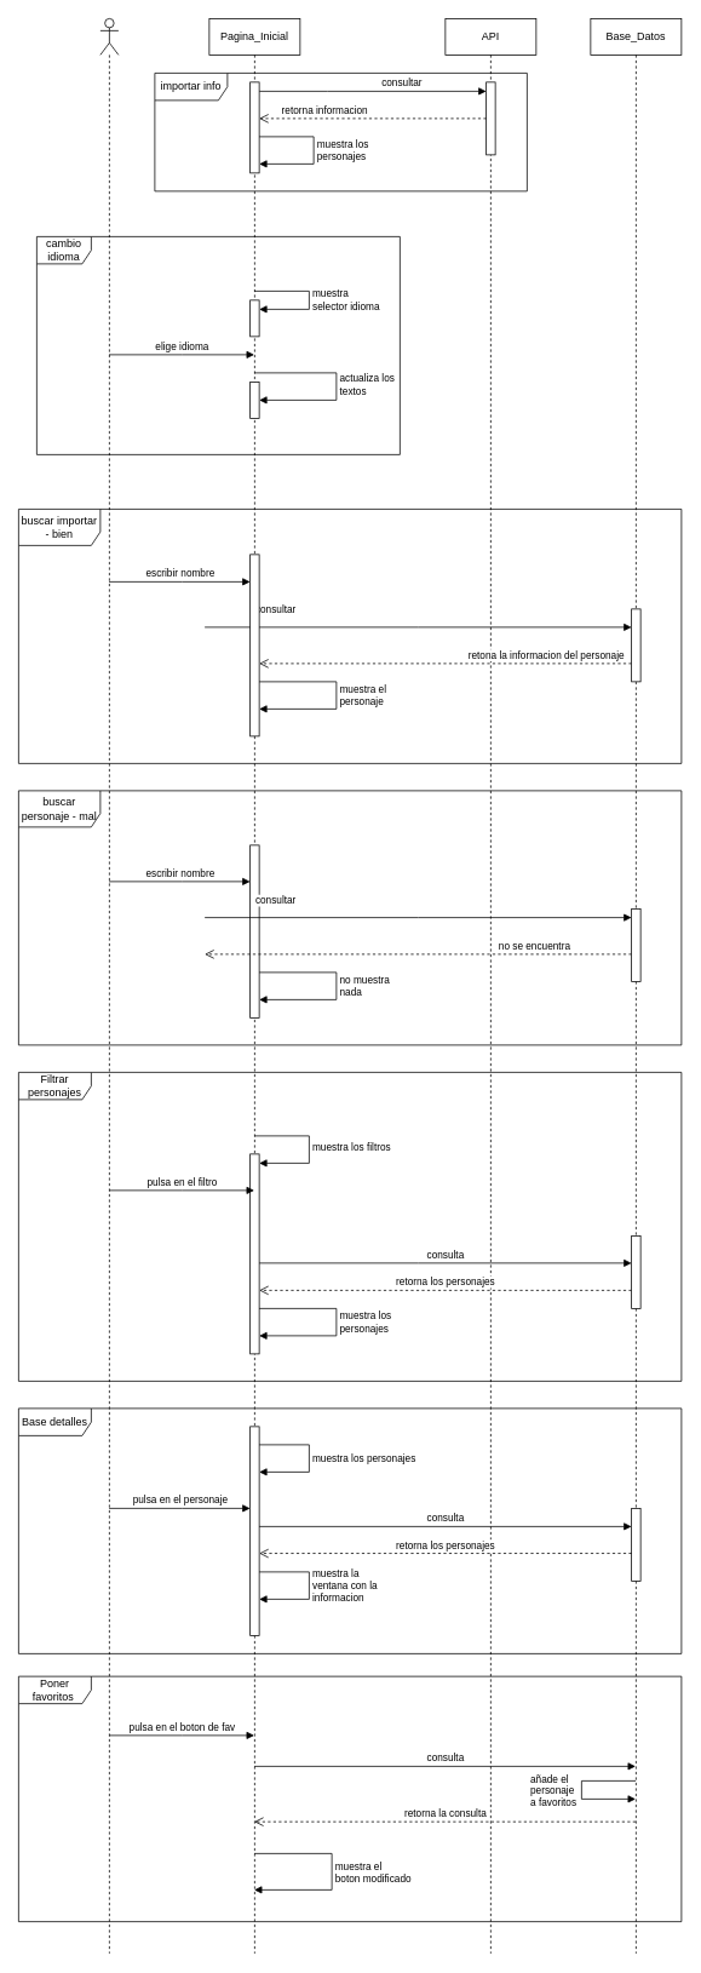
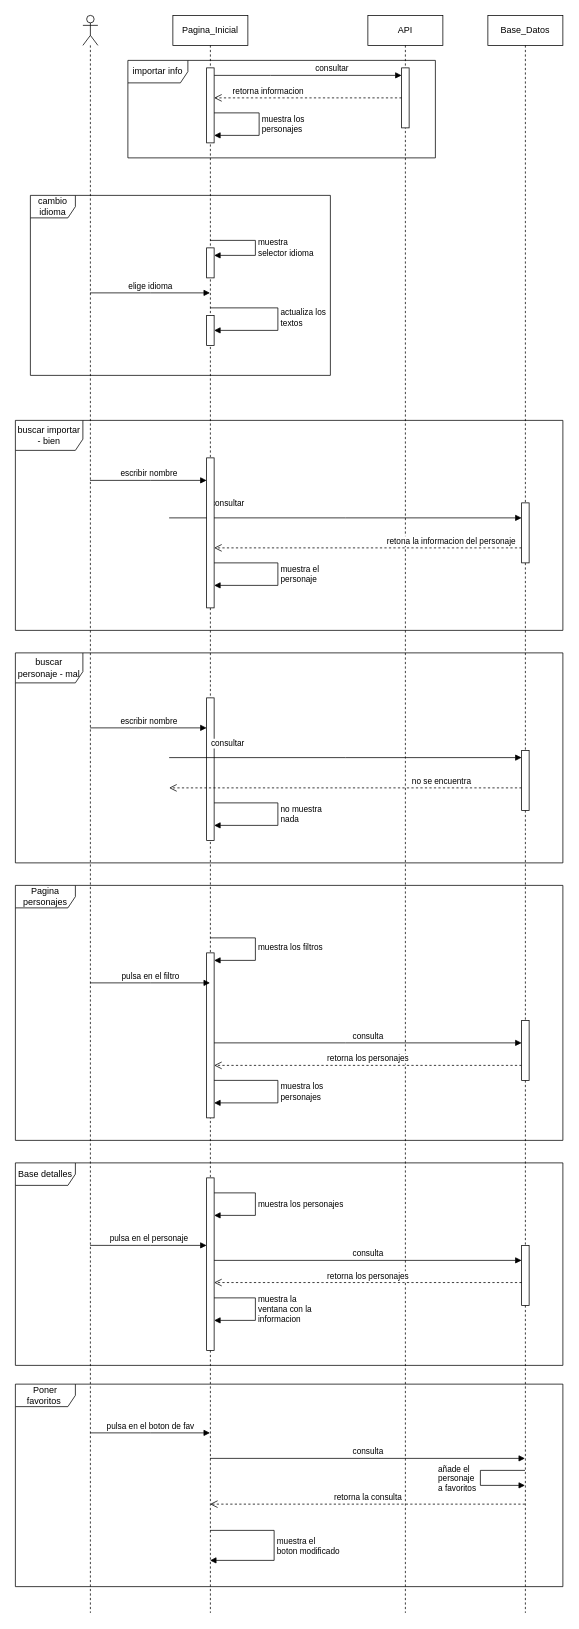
  <mxCell id="0" />
  <mxCell id="1" parent="0" />
  <mxCell id="2" value="Pagina_Inicial" style="shape=umlLifeline;perimeter=lifelinePerimeter;whiteSpace=wrap;html=1;container=0;dropTarget=0;collapsible=0;recursiveResize=0;outlineConnect=0;portConstraint=eastwest;newEdgeStyle={&quot;edgeStyle&quot;:&quot;elbowEdgeStyle&quot;,&quot;elbow&quot;:&quot;vertical&quot;,&quot;curved&quot;:0,&quot;rounded&quot;:0};" parent="1" vertex="1"><mxGeometry x="230" y="20" width="100" height="2130" as="geometry" /></mxCell>
  <mxCell id="3" value="" style="html=1;points=[[0,0,0,0,5],[0,1,0,0,-5],[1,0,0,0,5],[1,1,0,0,-5]];perimeter=orthogonalPerimeter;outlineConnect=0;targetShapes=umlLifeline;portConstraint=eastwest;newEdgeStyle={&quot;curved&quot;:0,&quot;rounded&quot;:0};" parent="2" vertex="1"><mxGeometry x="45" y="1250" width="10" height="220" as="geometry" /></mxCell>
  <mxCell id="4" value="muestra los filtros" style="html=1;align=left;spacingLeft=2;endArrow=block;rounded=0;edgeStyle=orthogonalEdgeStyle;curved=0;rounded=0;" parent="2" source="2" target="3" edge="1"><mxGeometry relative="1" as="geometry"><mxPoint x="60" y="1250" as="sourcePoint" /><Array as="points"><mxPoint x="110" y="1230" /><mxPoint x="110" y="1260" /><mxPoint x="50" y="1260" /></Array></mxGeometry></mxCell>
  <mxCell id="5" value="" style="html=1;points=[[0,0,0,0,5],[0,1,0,0,-5],[1,0,0,0,5],[1,1,0,0,-5]];perimeter=orthogonalPerimeter;outlineConnect=0;targetShapes=umlLifeline;portConstraint=eastwest;newEdgeStyle={&quot;curved&quot;:0,&quot;rounded&quot;:0};" parent="2" vertex="1"><mxGeometry x="45" y="1550" width="10" height="230" as="geometry" /></mxCell>
  <mxCell id="6" value="muestra los personajes" style="html=1;align=left;spacingLeft=2;endArrow=block;rounded=0;edgeStyle=orthogonalEdgeStyle;curved=0;rounded=0;" parent="2" source="5" target="5" edge="1"><mxGeometry relative="1" as="geometry"><mxPoint x="50" y="1570" as="sourcePoint" /><Array as="points"><mxPoint x="110" y="1570" /><mxPoint x="110" y="1600" /></Array></mxGeometry></mxCell>
  <mxCell id="7" value="pulsa en el personaje" style="html=1;verticalAlign=bottom;endArrow=block;curved=0;rounded=0;" parent="2" target="5" edge="1"><mxGeometry width="80" relative="1" as="geometry"><mxPoint x="-110.37" y="1640" as="sourcePoint" /><mxPoint x="45" y="1650" as="targetPoint" /><Array as="points"><mxPoint x="-30" y="1640" /></Array></mxGeometry></mxCell>
  <mxCell id="8" value="consulta" style="html=1;verticalAlign=bottom;endArrow=block;curved=0;rounded=0;" parent="2" target="13" edge="1"><mxGeometry width="80" relative="1" as="geometry"><mxPoint x="55" y="1660" as="sourcePoint" /><mxPoint x="530" y="1660" as="targetPoint" /><Array as="points" /></mxGeometry></mxCell>
  <mxCell id="9" value="muestra la&amp;nbsp;&lt;div&gt;ventana con la&amp;nbsp;&lt;/div&gt;&lt;div&gt;informacion&lt;/div&gt;" style="html=1;align=left;spacingLeft=2;endArrow=block;rounded=0;edgeStyle=orthogonalEdgeStyle;curved=0;rounded=0;" parent="2" edge="1"><mxGeometry relative="1" as="geometry"><mxPoint x="55" y="1710.003" as="sourcePoint" /><Array as="points"><mxPoint x="110" y="1709.96" /><mxPoint x="110" y="1739.96" /></Array><mxPoint x="55" y="1740.003" as="targetPoint" /></mxGeometry></mxCell>
  <mxCell id="10" value="muestra los&amp;nbsp;&lt;div&gt;personajes&lt;/div&gt;" style="html=1;align=left;spacingLeft=2;endArrow=block;rounded=0;edgeStyle=orthogonalEdgeStyle;curved=0;rounded=0;" parent="2" source="3" target="3" edge="1"><mxGeometry relative="1" as="geometry"><mxPoint x="100" y="1440.004" as="sourcePoint" /><Array as="points"><mxPoint x="140" y="1420" /><mxPoint x="140" y="1450" /></Array><mxPoint x="50" y="1440" as="targetPoint" /></mxGeometry></mxCell>
  <mxCell id="11" value="API" style="shape=umlLifeline;perimeter=lifelinePerimeter;whiteSpace=wrap;html=1;container=0;dropTarget=0;collapsible=0;recursiveResize=0;outlineConnect=0;portConstraint=eastwest;newEdgeStyle={&quot;edgeStyle&quot;:&quot;elbowEdgeStyle&quot;,&quot;elbow&quot;:&quot;vertical&quot;,&quot;curved&quot;:0,&quot;rounded&quot;:0};" parent="1" vertex="1"><mxGeometry x="490" y="20" width="100" height="2130" as="geometry" /></mxCell>
  <mxCell id="12" value="Base_Datos" style="shape=umlLifeline;perimeter=lifelinePerimeter;whiteSpace=wrap;html=1;container=0;dropTarget=0;collapsible=0;recursiveResize=0;outlineConnect=0;portConstraint=eastwest;newEdgeStyle={&quot;edgeStyle&quot;:&quot;elbowEdgeStyle&quot;,&quot;elbow&quot;:&quot;vertical&quot;,&quot;curved&quot;:0,&quot;rounded&quot;:0};" parent="1" vertex="1"><mxGeometry x="650" y="20" width="100" height="2130" as="geometry" /></mxCell>
  <mxCell id="13" value="" style="html=1;points=[[0,0,0,0,5],[0,1,0,0,-5],[1,0,0,0,5],[1,1,0,0,-5]];perimeter=orthogonalPerimeter;outlineConnect=0;targetShapes=umlLifeline;portConstraint=eastwest;newEdgeStyle={&quot;curved&quot;:0,&quot;rounded&quot;:0};" parent="12" vertex="1"><mxGeometry x="45" y="1640" width="10" height="80" as="geometry" /></mxCell>
  <mxCell id="14" value="consultar" style="html=1;verticalAlign=bottom;endArrow=block;curved=0;rounded=0;" parent="1" source="44" edge="1"><mxGeometry x="0.253" width="80" relative="1" as="geometry"><mxPoint x="219.667" y="100" as="sourcePoint" /><mxPoint x="535" y="100" as="targetPoint" /><Array as="points"><mxPoint x="360" y="100" /></Array><mxPoint as="offset" /></mxGeometry></mxCell>
  <mxCell id="15" value="" style="html=1;points=[[0,0,0,0,5],[0,1,0,0,-5],[1,0,0,0,5],[1,1,0,0,-5]];perimeter=orthogonalPerimeter;outlineConnect=0;targetShapes=umlLifeline;portConstraint=eastwest;newEdgeStyle={&quot;curved&quot;:0,&quot;rounded&quot;:0};" parent="1" vertex="1"><mxGeometry x="535" y="90" width="10" height="80" as="geometry" /></mxCell>
  <mxCell id="16" value="retorna informacion" style="html=1;verticalAlign=bottom;endArrow=open;dashed=1;endSize=8;curved=0;rounded=0;" parent="1" source="15" target="44" edge="1"><mxGeometry x="0.427" relative="1" as="geometry"><mxPoint x="600" y="200" as="sourcePoint" /><mxPoint x="520" y="200" as="targetPoint" /><Array as="points"><mxPoint x="400" y="130" /></Array><mxPoint as="offset" /></mxGeometry></mxCell>
  <mxCell id="17" value="importar info" style="shape=umlFrame;whiteSpace=wrap;html=1;pointerEvents=0;width=80;height=30;" parent="1" vertex="1"><mxGeometry x="170" y="80" width="410" height="130" as="geometry" /></mxCell>
  <mxCell id="18" value="cambio idioma" style="shape=umlFrame;whiteSpace=wrap;html=1;pointerEvents=0;" parent="1" vertex="1"><mxGeometry x="40" y="260" width="400" height="240" as="geometry" /></mxCell>
  <mxCell id="19" value="" style="html=1;points=[[0,0,0,0,5],[0,1,0,0,-5],[1,0,0,0,5],[1,1,0,0,-5]];perimeter=orthogonalPerimeter;outlineConnect=0;targetShapes=umlLifeline;portConstraint=eastwest;newEdgeStyle={&quot;curved&quot;:0,&quot;rounded&quot;:0};" parent="1" vertex="1"><mxGeometry x="275" y="330" width="10" height="40" as="geometry" /></mxCell>
  <mxCell id="20" value="muestra&amp;nbsp;&lt;div&gt;selector idioma&lt;/div&gt;" style="html=1;align=left;spacingLeft=2;endArrow=block;rounded=0;edgeStyle=orthogonalEdgeStyle;curved=0;rounded=0;" parent="1" source="2" target="19" edge="1"><mxGeometry x="0.038" relative="1" as="geometry"><mxPoint x="300" y="340" as="sourcePoint" /><Array as="points"><mxPoint x="340" y="320" /><mxPoint x="340" y="340" /></Array><mxPoint x="280" y="350" as="targetPoint" /><mxPoint as="offset" /></mxGeometry></mxCell>
  <mxCell id="21" value="buscar importar - bien" style="shape=umlFrame;whiteSpace=wrap;html=1;pointerEvents=0;width=90;height=40;" parent="1" vertex="1"><mxGeometry x="20" y="560" width="730" height="280" as="geometry" /></mxCell>
  <mxCell id="22" value="consultar" style="html=1;verticalAlign=bottom;endArrow=block;curved=0;rounded=0;" parent="1" target="43" edge="1"><mxGeometry x="-0.666" y="10" width="80" relative="1" as="geometry"><mxPoint x="225" y="690" as="sourcePoint" /><mxPoint x="695" y="690" as="targetPoint" /><Array as="points"><mxPoint x="460" y="690" /></Array><mxPoint as="offset" /></mxGeometry></mxCell>
  <mxCell id="23" value="retona la informacion del personaje" style="html=1;verticalAlign=bottom;endArrow=open;dashed=1;endSize=8;curved=0;rounded=0;" parent="1" source="43" target="32" edge="1"><mxGeometry x="-0.543" relative="1" as="geometry"><mxPoint x="480" y="700" as="sourcePoint" /><mxPoint x="400" y="700" as="targetPoint" /><Array as="points"><mxPoint x="450" y="730" /></Array><mxPoint as="offset" /></mxGeometry></mxCell>
  <mxCell id="24" value="" style="html=1;points=[[0,0,0,0,5],[0,1,0,0,-5],[1,0,0,0,5],[1,1,0,0,-5]];perimeter=orthogonalPerimeter;outlineConnect=0;targetShapes=umlLifeline;portConstraint=eastwest;newEdgeStyle={&quot;curved&quot;:0,&quot;rounded&quot;:0};" parent="1" vertex="1"><mxGeometry x="275" y="930" width="10" height="190" as="geometry" /></mxCell>
  <mxCell id="25" value="buscar personaje - mal" style="shape=umlFrame;whiteSpace=wrap;html=1;pointerEvents=0;width=90;height=40;" parent="1" vertex="1"><mxGeometry x="20" y="870" width="730" height="280" as="geometry" /></mxCell>
  <mxCell id="26" value="consultar" style="html=1;verticalAlign=bottom;endArrow=block;curved=0;rounded=0;" parent="1" edge="1"><mxGeometry x="-0.666" y="10" width="80" relative="1" as="geometry"><mxPoint x="225" y="1009.66" as="sourcePoint" /><mxPoint x="695" y="1009.66" as="targetPoint" /><Array as="points"><mxPoint x="460" y="1009.66" /></Array><mxPoint as="offset" /></mxGeometry></mxCell>
  <mxCell id="27" value="no se encuentra" style="html=1;verticalAlign=bottom;endArrow=open;dashed=1;endSize=8;curved=0;rounded=0;" parent="1" edge="1"><mxGeometry x="-0.543" relative="1" as="geometry"><mxPoint x="695" y="1050" as="sourcePoint" /><mxPoint x="225" y="1050" as="targetPoint" /><Array as="points"><mxPoint x="450" y="1050" /></Array><mxPoint as="offset" /></mxGeometry></mxCell>
- <mxCell id="28" value="Filtrar personajes" style="shape=umlFrame;whiteSpace=wrap;html=1;pointerEvents=0;width=80;height=30;" parent="1" vertex="1"><mxGeometry x="20" y="1180" width="730" height="340" as="geometry" /></mxCell>
+ <mxCell id="28" value="Pagina personajes" style="shape=umlFrame;whiteSpace=wrap;html=1;pointerEvents=0;width=80;height=30;" parent="1" vertex="1"><mxGeometry x="20" y="1180" width="730" height="340" as="geometry" /></mxCell>
  <mxCell id="29" value="pulsa en el filtro" style="html=1;verticalAlign=bottom;endArrow=block;curved=0;rounded=0;" parent="1" source="35" target="2" edge="1"><mxGeometry width="80" relative="1" as="geometry"><mxPoint x="130" y="1350" as="sourcePoint" /><mxPoint x="275" y="1349.67" as="targetPoint" /><Array as="points"><mxPoint x="200" y="1310" /></Array></mxGeometry></mxCell>
  <mxCell id="30" value="consulta" style="html=1;verticalAlign=bottom;endArrow=block;curved=0;rounded=0;" parent="1" source="3" target="42" edge="1"><mxGeometry width="80" relative="1" as="geometry"><mxPoint x="215.003" y="1410" as="sourcePoint" /><mxPoint x="694.67" y="1410" as="targetPoint" /><Array as="points"><mxPoint x="460" y="1390" /></Array></mxGeometry></mxCell>
  <mxCell id="31" value="retorna los personajes" style="html=1;verticalAlign=bottom;endArrow=open;dashed=1;endSize=8;curved=0;rounded=0;" parent="1" source="42" target="3" edge="1"><mxGeometry relative="1" as="geometry"><mxPoint x="460" y="1360" as="sourcePoint" /><mxPoint x="380" y="1360" as="targetPoint" /><Array as="points"><mxPoint x="440" y="1420" /></Array></mxGeometry></mxCell>
  <mxCell id="32" value="" style="html=1;points=[[0,0,0,0,5],[0,1,0,0,-5],[1,0,0,0,5],[1,1,0,0,-5]];perimeter=orthogonalPerimeter;outlineConnect=0;targetShapes=umlLifeline;portConstraint=eastwest;newEdgeStyle={&quot;curved&quot;:0,&quot;rounded&quot;:0};" parent="1" vertex="1"><mxGeometry x="275" y="610" width="10" height="200" as="geometry" /></mxCell>
  <mxCell id="33" value="escribir nombre" style="html=1;verticalAlign=bottom;endArrow=block;curved=0;rounded=0;" parent="1" source="35" target="32" edge="1"><mxGeometry width="80" relative="1" as="geometry"><mxPoint x="125" y="650" as="sourcePoint" /><mxPoint x="590" y="690" as="targetPoint" /><Array as="points"><mxPoint x="200" y="640" /></Array></mxGeometry></mxCell>
  <mxCell id="34" value="escribir nombre" style="html=1;verticalAlign=bottom;endArrow=block;curved=0;rounded=0;" parent="1" source="35" target="24" edge="1"><mxGeometry width="80" relative="1" as="geometry"><mxPoint x="125" y="950" as="sourcePoint" /><mxPoint x="590" y="880" as="targetPoint" /><Array as="points"><mxPoint x="200" y="970" /></Array></mxGeometry></mxCell>
  <mxCell id="35" value="" style="shape=umlLifeline;perimeter=lifelinePerimeter;whiteSpace=wrap;html=1;container=1;dropTarget=0;collapsible=0;recursiveResize=0;outlineConnect=0;portConstraint=eastwest;newEdgeStyle={&quot;curved&quot;:0,&quot;rounded&quot;:0};participant=umlActor;" parent="1" vertex="1"><mxGeometry x="110" y="20" width="20" height="2130" as="geometry" /></mxCell>
  <mxCell id="36" value="Base detalles" style="shape=umlFrame;whiteSpace=wrap;html=1;pointerEvents=0;width=80;height=30;" parent="1" vertex="1"><mxGeometry x="20" y="1550" width="730" height="270" as="geometry" /></mxCell>
  <mxCell id="37" value="retorna los personajes" style="html=1;verticalAlign=bottom;endArrow=open;dashed=1;endSize=8;curved=0;rounded=0;" parent="1" source="13" target="5" edge="1"><mxGeometry relative="1" as="geometry"><mxPoint x="699.5" y="1709.57" as="sourcePoint" /><mxPoint x="215" y="1709.57" as="targetPoint" /><Array as="points"><mxPoint x="430" y="1709.57" /></Array></mxGeometry></mxCell>
  <mxCell id="38" value="Poner favoritos&amp;nbsp;" style="shape=umlFrame;whiteSpace=wrap;html=1;pointerEvents=0;width=80;height=30;" parent="1" vertex="1"><mxGeometry x="20" y="1845" width="730" height="270" as="geometry" /></mxCell>
  <mxCell id="39" value="pulsa en el boton de fav" style="html=1;verticalAlign=bottom;endArrow=block;curved=0;rounded=0;" parent="1" source="35" target="2" edge="1"><mxGeometry width="80" relative="1" as="geometry"><mxPoint x="119.63" y="1955" as="sourcePoint" /><mxPoint x="275" y="1955" as="targetPoint" /><Array as="points"><mxPoint x="200" y="1910" /></Array></mxGeometry></mxCell>
  <mxCell id="40" value="elige idioma" style="html=1;verticalAlign=bottom;endArrow=block;curved=0;rounded=0;" parent="1" source="35" target="2" edge="1"><mxGeometry width="80" relative="1" as="geometry"><mxPoint x="390" y="370" as="sourcePoint" /><mxPoint x="470" y="370" as="targetPoint" /><Array as="points"><mxPoint x="200" y="390" /></Array></mxGeometry></mxCell>
  <mxCell id="41" value="" style="html=1;points=[[0,0,0,0,5],[0,1,0,0,-5],[1,0,0,0,5],[1,1,0,0,-5]];perimeter=orthogonalPerimeter;outlineConnect=0;targetShapes=umlLifeline;portConstraint=eastwest;newEdgeStyle={&quot;curved&quot;:0,&quot;rounded&quot;:0};" parent="1" vertex="1"><mxGeometry x="695" y="1000" width="10" height="80" as="geometry" /></mxCell>
  <mxCell id="42" value="" style="html=1;points=[[0,0,0,0,5],[0,1,0,0,-5],[1,0,0,0,5],[1,1,0,0,-5]];perimeter=orthogonalPerimeter;outlineConnect=0;targetShapes=umlLifeline;portConstraint=eastwest;newEdgeStyle={&quot;curved&quot;:0,&quot;rounded&quot;:0};" parent="1" vertex="1"><mxGeometry x="695" y="1360" width="10" height="80" as="geometry" /></mxCell>
  <mxCell id="43" value="" style="html=1;points=[[0,0,0,0,5],[0,1,0,0,-5],[1,0,0,0,5],[1,1,0,0,-5]];perimeter=orthogonalPerimeter;outlineConnect=0;targetShapes=umlLifeline;portConstraint=eastwest;newEdgeStyle={&quot;curved&quot;:0,&quot;rounded&quot;:0};" parent="1" vertex="1"><mxGeometry x="695" y="670" width="10" height="80" as="geometry" /></mxCell>
  <mxCell id="44" value="" style="html=1;points=[[0,0,0,0,5],[0,1,0,0,-5],[1,0,0,0,5],[1,1,0,0,-5]];perimeter=orthogonalPerimeter;outlineConnect=0;targetShapes=umlLifeline;portConstraint=eastwest;newEdgeStyle={&quot;curved&quot;:0,&quot;rounded&quot;:0};" parent="1" vertex="1"><mxGeometry x="275" y="90" width="10" height="100" as="geometry" /></mxCell>
  <mxCell id="45" value="muestra los&amp;nbsp;&lt;div&gt;personajes&lt;/div&gt;" style="html=1;align=left;spacingLeft=2;endArrow=block;rounded=0;edgeStyle=orthogonalEdgeStyle;curved=0;rounded=0;" parent="1" source="44" target="44" edge="1"><mxGeometry relative="1" as="geometry"><mxPoint x="315" y="140" as="sourcePoint" /><Array as="points"><mxPoint x="345" y="150" /><mxPoint x="345" y="180" /></Array><mxPoint x="320" y="180" as="targetPoint" /></mxGeometry></mxCell>
  <mxCell id="46" value="actualiza los&amp;nbsp;&lt;div&gt;textos&lt;/div&gt;" style="html=1;align=left;spacingLeft=2;endArrow=block;rounded=0;edgeStyle=orthogonalEdgeStyle;curved=0;rounded=0;" parent="1" source="2" target="47" edge="1"><mxGeometry relative="1" as="geometry"><mxPoint x="380" y="360" as="sourcePoint" /><Array as="points"><mxPoint x="370" y="410" /><mxPoint x="370" y="440" /></Array><mxPoint x="385" y="400.029" as="targetPoint" /></mxGeometry></mxCell>
  <mxCell id="47" value="" style="html=1;points=[[0,0,0,0,5],[0,1,0,0,-5],[1,0,0,0,5],[1,1,0,0,-5]];perimeter=orthogonalPerimeter;outlineConnect=0;targetShapes=umlLifeline;portConstraint=eastwest;newEdgeStyle={&quot;curved&quot;:0,&quot;rounded&quot;:0};" parent="1" vertex="1"><mxGeometry x="275" y="420" width="10" height="40" as="geometry" /></mxCell>
  <mxCell id="48" value="muestra el&amp;nbsp;&lt;div&gt;personaje&lt;/div&gt;" style="html=1;align=left;spacingLeft=2;endArrow=block;rounded=0;edgeStyle=orthogonalEdgeStyle;curved=0;rounded=0;" parent="1" source="32" target="32" edge="1"><mxGeometry relative="1" as="geometry"><mxPoint x="300" y="760.004" as="sourcePoint" /><Array as="points"><mxPoint x="370" y="750" /><mxPoint x="370" y="780" /></Array><mxPoint x="300" y="770.004" as="targetPoint" /></mxGeometry></mxCell>
  <mxCell id="49" value="no muestra&amp;nbsp;&lt;div&gt;nada&lt;/div&gt;" style="html=1;align=left;spacingLeft=2;endArrow=block;rounded=0;edgeStyle=orthogonalEdgeStyle;curved=0;rounded=0;" parent="1" source="24" target="24" edge="1"><mxGeometry relative="1" as="geometry"><mxPoint x="440" y="1040" as="sourcePoint" /><Array as="points"><mxPoint x="370" y="1070" /><mxPoint x="370" y="1100" /></Array><mxPoint x="445" y="1080.034" as="targetPoint" /></mxGeometry></mxCell>
  <mxCell id="50" value="consulta" style="html=1;verticalAlign=bottom;endArrow=block;curved=0;rounded=0;" parent="1" target="12" edge="1"><mxGeometry x="0.002" width="80" relative="1" as="geometry"><mxPoint x="279.548" y="1944" as="sourcePoint" /><mxPoint x="699.5" y="1944" as="targetPoint" /><mxPoint as="offset" /></mxGeometry></mxCell>
  <mxCell id="51" value="retorna la consulta" style="html=1;verticalAlign=bottom;endArrow=open;dashed=1;endSize=8;curved=0;rounded=0;" parent="1" target="2" edge="1"><mxGeometry relative="1" as="geometry"><mxPoint x="699.5" y="2005" as="sourcePoint" /><mxPoint x="284.7" y="2005" as="targetPoint" /></mxGeometry></mxCell>
  <mxCell id="52" value="muestra el&amp;nbsp;&lt;div&gt;boton modificado&lt;/div&gt;" style="html=1;align=left;spacingLeft=2;endArrow=block;rounded=0;edgeStyle=orthogonalEdgeStyle;curved=0;rounded=0;" parent="1" source="2" target="2" edge="1"><mxGeometry relative="1" as="geometry"><mxPoint x="275" y="2040" as="sourcePoint" /><Array as="points"><mxPoint x="365" y="2040" /><mxPoint x="365" y="2080" /></Array><mxPoint x="275" y="2080" as="targetPoint" /></mxGeometry></mxCell>
  <mxCell id="53" value="añade el&amp;nbsp;&lt;div&gt;personaje&amp;nbsp;&lt;/div&gt;&lt;div&gt;a favoritos&lt;/div&gt;" style="html=1;align=left;spacingLeft=2;endArrow=block;rounded=0;edgeStyle=orthogonalEdgeStyle;curved=0;rounded=0;" parent="1" source="12" target="12" edge="1"><mxGeometry y="-60" relative="1" as="geometry"><mxPoint x="695" y="1975" as="sourcePoint" /><Array as="points"><mxPoint x="640" y="1960" /><mxPoint x="640" y="1980" /></Array><mxPoint x="695" y="1985" as="targetPoint" /><mxPoint as="offset" /></mxGeometry></mxCell>
